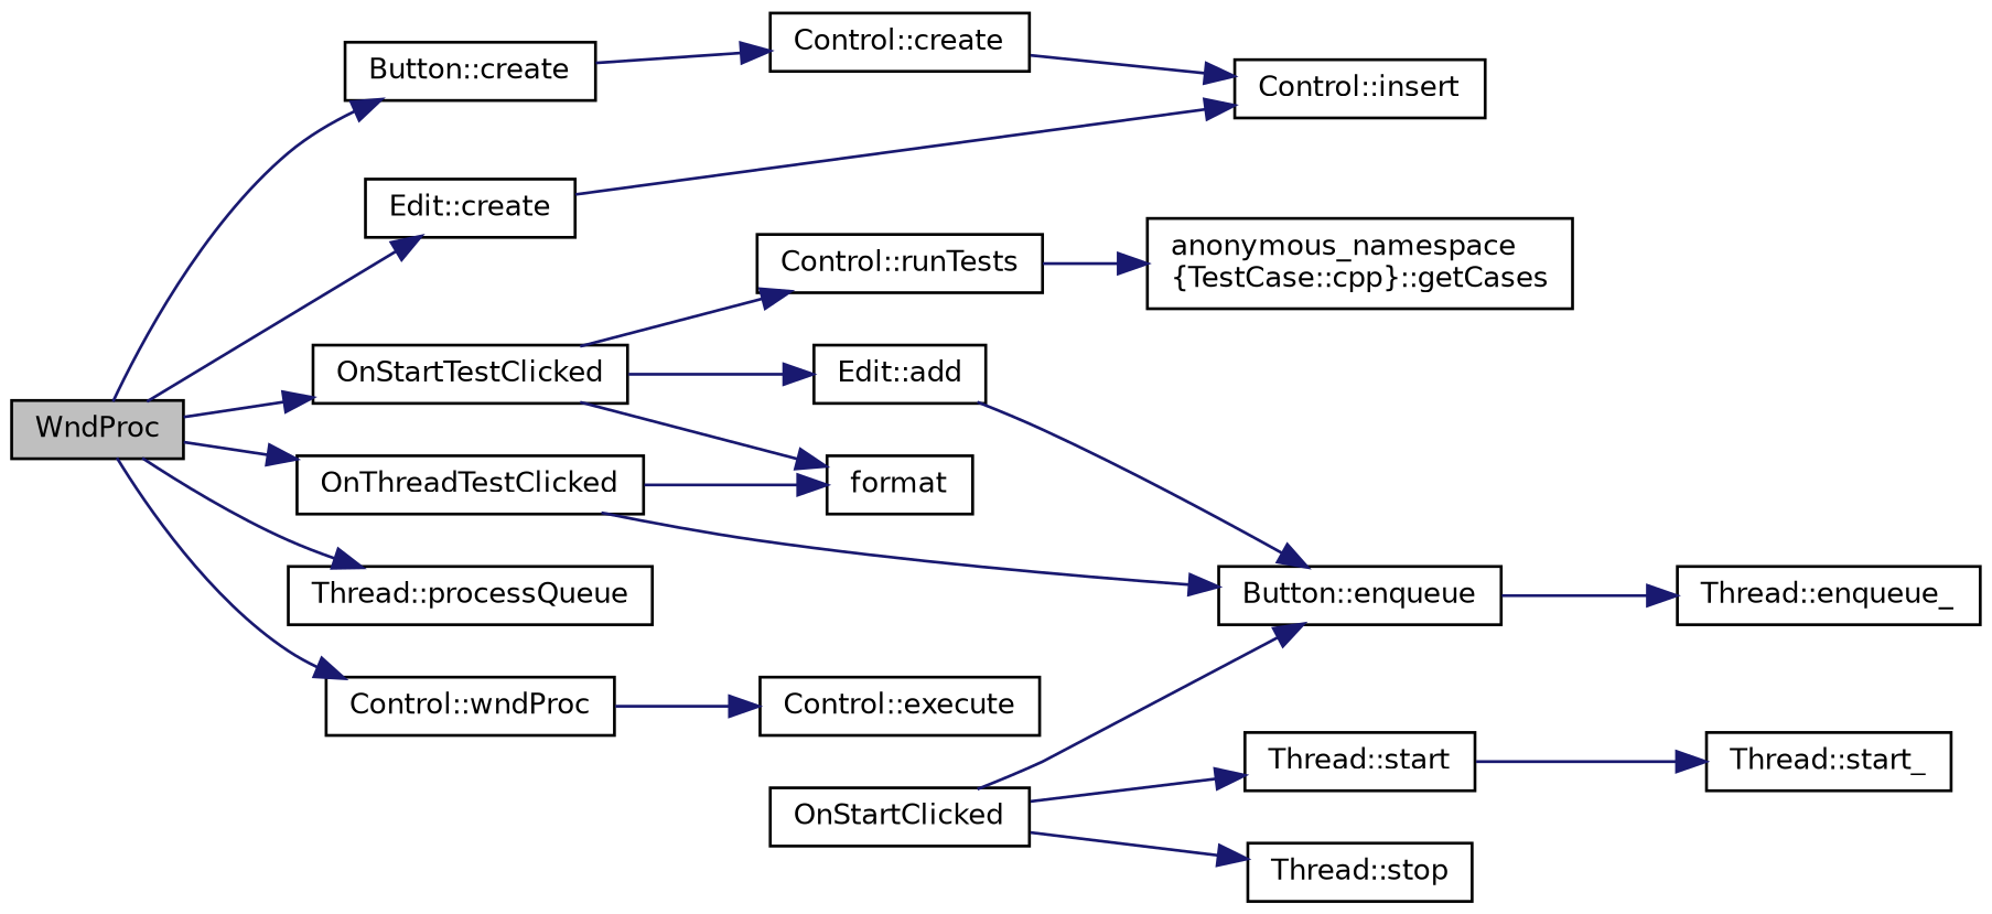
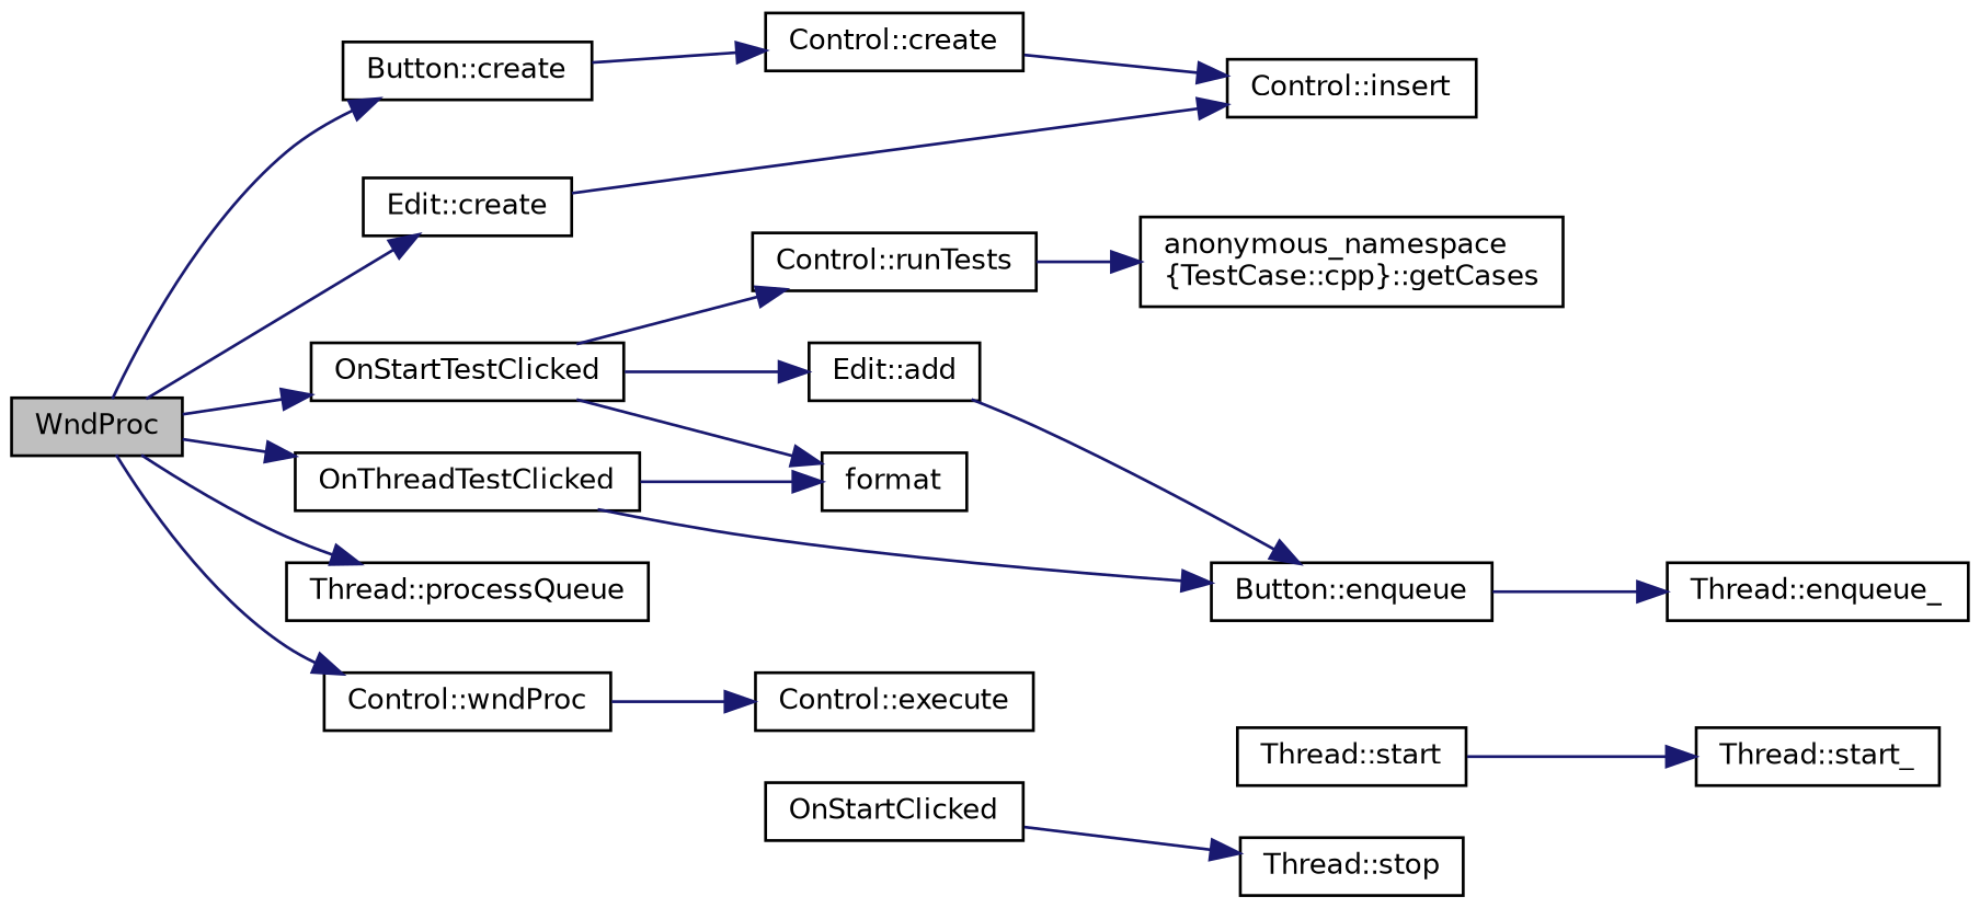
  digraph {
    rankdir=LR
    node [color=black fillcolor=white fontname=Helvetica fontsize=10 shape=record style=filled]
    edge [color=midnightblue fontname=Helvetica fontsize=10 labelfontname=Helvetica labelfontsize=10 style=solid]
    n1 [fillcolor=grey75 fontcolor=black height=0.2 label=WndProc width=0.4]
    n2 [height=0.2 label="Button::create" width=0.4]
    n3 [height=0.2 label="Edit::create" width=0.4]
    n4 [height=0.2 label=OnStartTestClicked width=0.4]
    n5 [height=0.2 label=OnThreadTestClicked width=0.4]
    n6 [height=0.2 label="Thread::processQueue" width=0.4]
    n7 [height=0.2 label="Control::wndProc" width=0.4]
    n8 [height=0.2 label="Control::create" width=0.4]
    n9 [height=0.2 label="Control::insert" width=0.4]
    n10 [height=0.2 label=OnStartClicked width=0.4]
    n11 [height=0.2 label="Button::enqueue" width=0.4]
    n12 [height=0.2 label="Thread::start" width=0.4]
    n13 [height=0.2 label="Thread::stop" width=0.4]
    n14 [height=0.2 label="Edit::add" width=0.4]
    n15 [height=0.2 label=format width=0.4]
    n16 [height=0.2 label="Control::runTests" width=0.4]
    n17 [height=0.2 label="Control::execute" width=0.4]
    n18 [height=0.2 label="Thread::enqueue_" width=0.4]
    n19 [height=0.2 label="Thread::start_" width=0.4]
    n20 [height=0.2 label="anonymous_namespace\l\{TestCase::cpp\}::getCases" width=0.4]
    n1 -> n2
    n1 -> n3
    n1 -> n4
    n1 -> n5
    n1 -> n6
    n1 -> n7
    n2 -> n8
    n3 -> n9
    n4 -> n14
    n4 -> n15
    n4 -> n16
    n5 -> n11
    n5 -> n15
    n7 -> n17
    n8 -> n9
-   n10 -> n11
-   n10 -> n12
    n10 -> n13
    n11 -> n18
    n12 -> n19
    n14 -> n11
    n16 -> n20
  }
